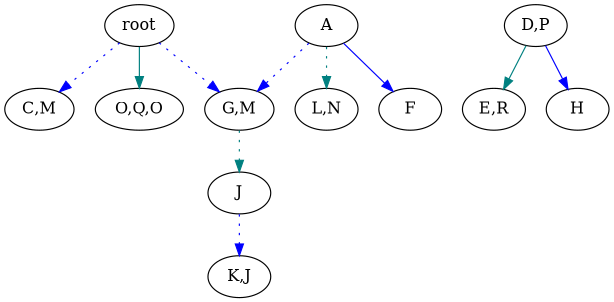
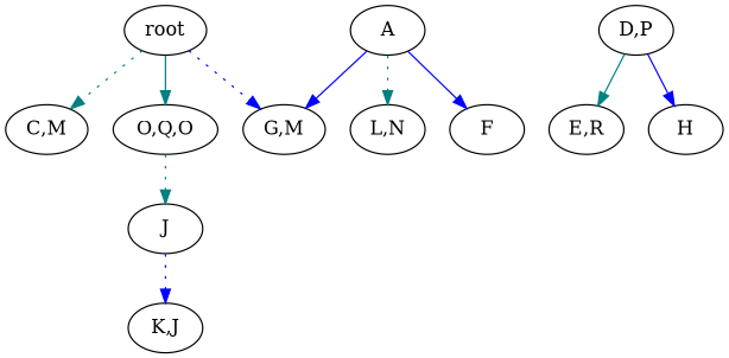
  strict digraph {
    edge [color=blue style=dotted]
    n1 [label=root]
    n2 [label="C,M"]
    n3 [label="O,Q,O"]
    n4 [label="G,M"]
    n5 [label=J]
    n6 [label=A]
    n7 [label="L,N"]
    n8 [label=F]
    n9 [label="D,P"]
    n10 [label="E,R"]
    n11 [label=H]
    n12 [label="K,J"]
-   n1 -> n2
+   n1 -> n2 [color=teal]
    n1 -> n3 [color=teal style=solid]
    n1 -> n4
-   n4 -> n5 [color=teal]
+   n3 -> n5 [color=teal]
    n5 -> n12
-   n6 -> n4
+   n6 -> n4 [style=solid]
    n6 -> n7 [color=teal]
    n6 -> n8 [style=solid]
    n9 -> n10 [color=teal style=solid]
    n9 -> n11 [style=solid]
  }
